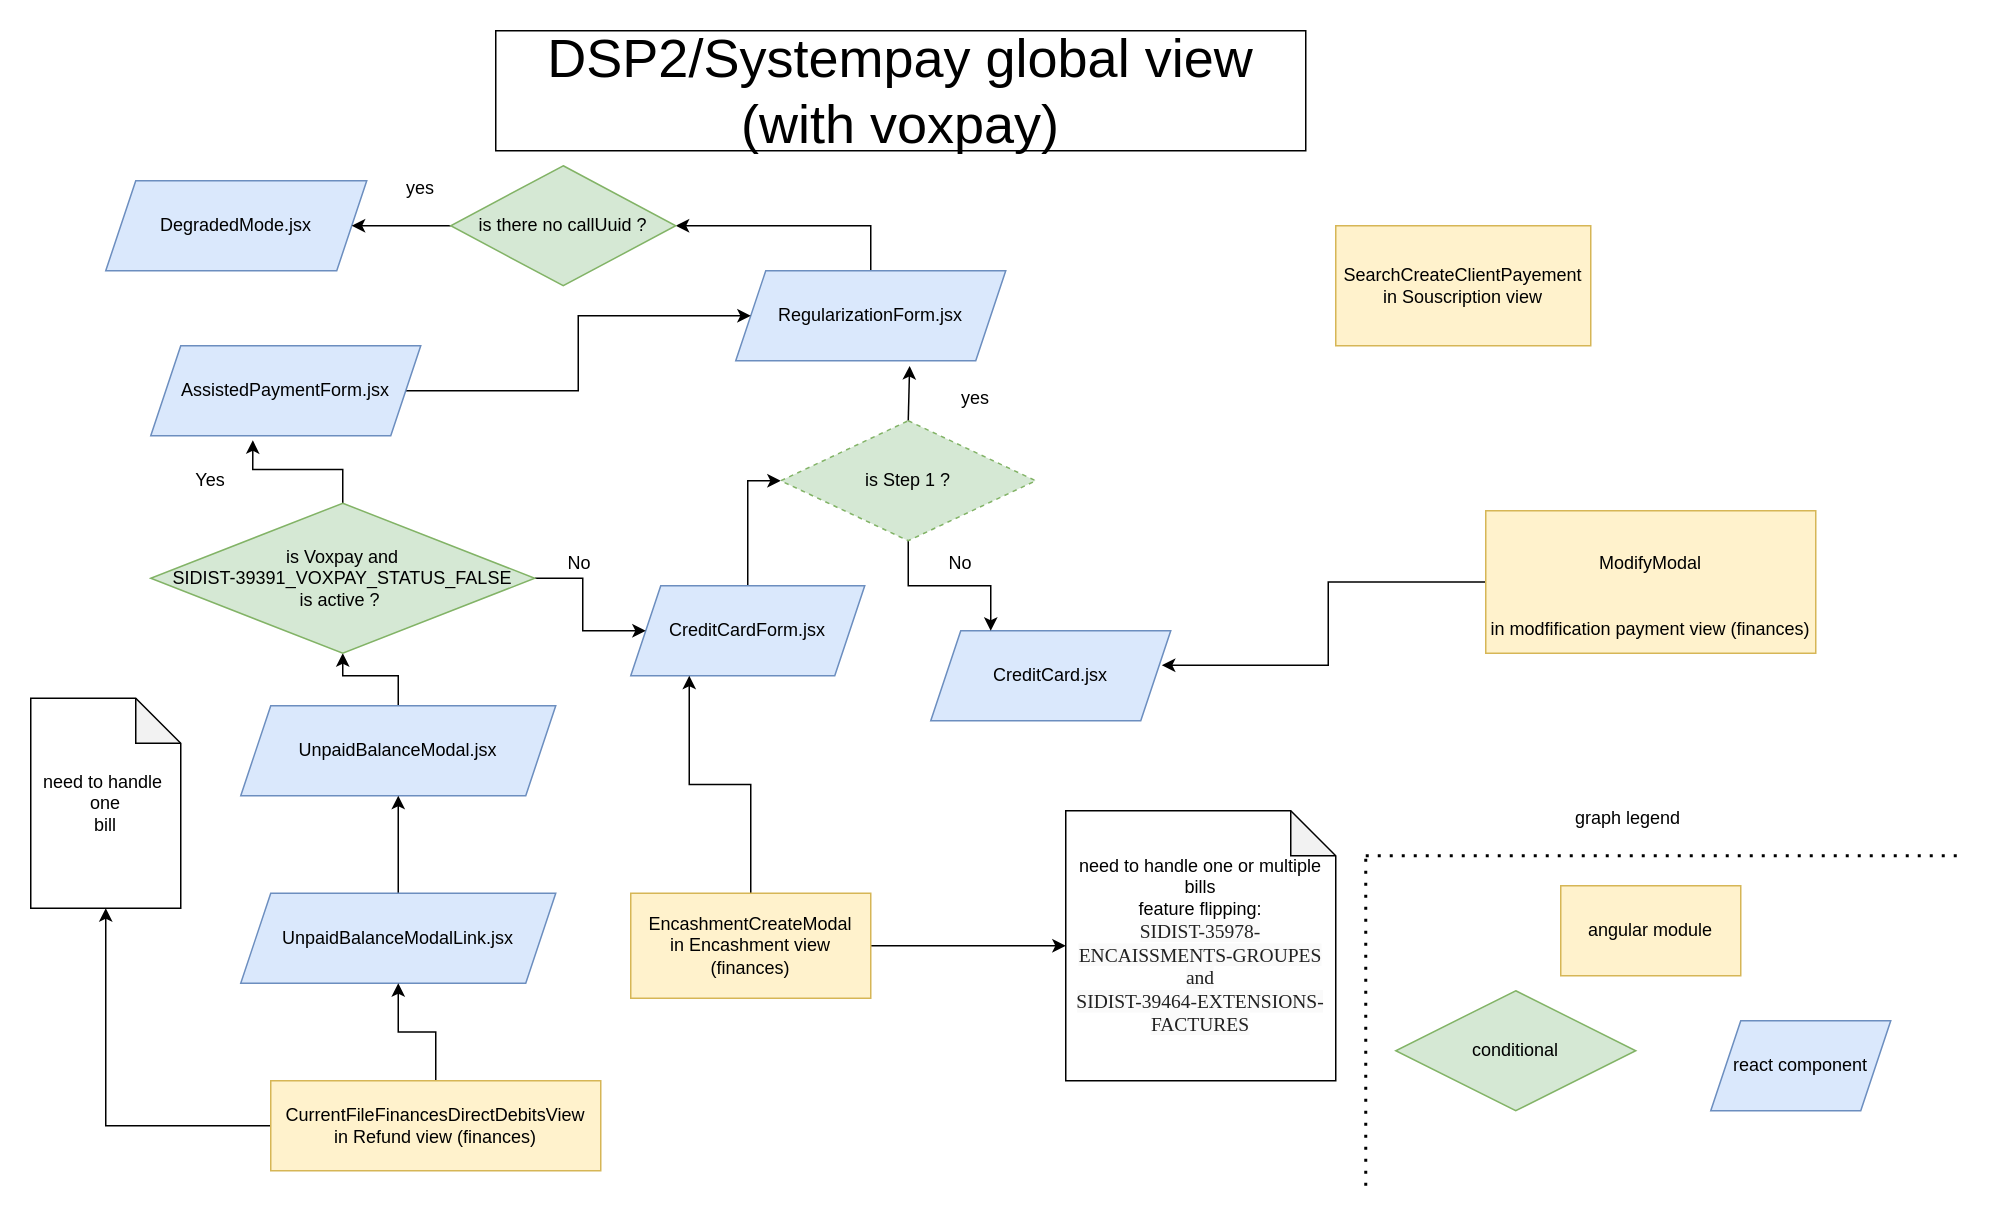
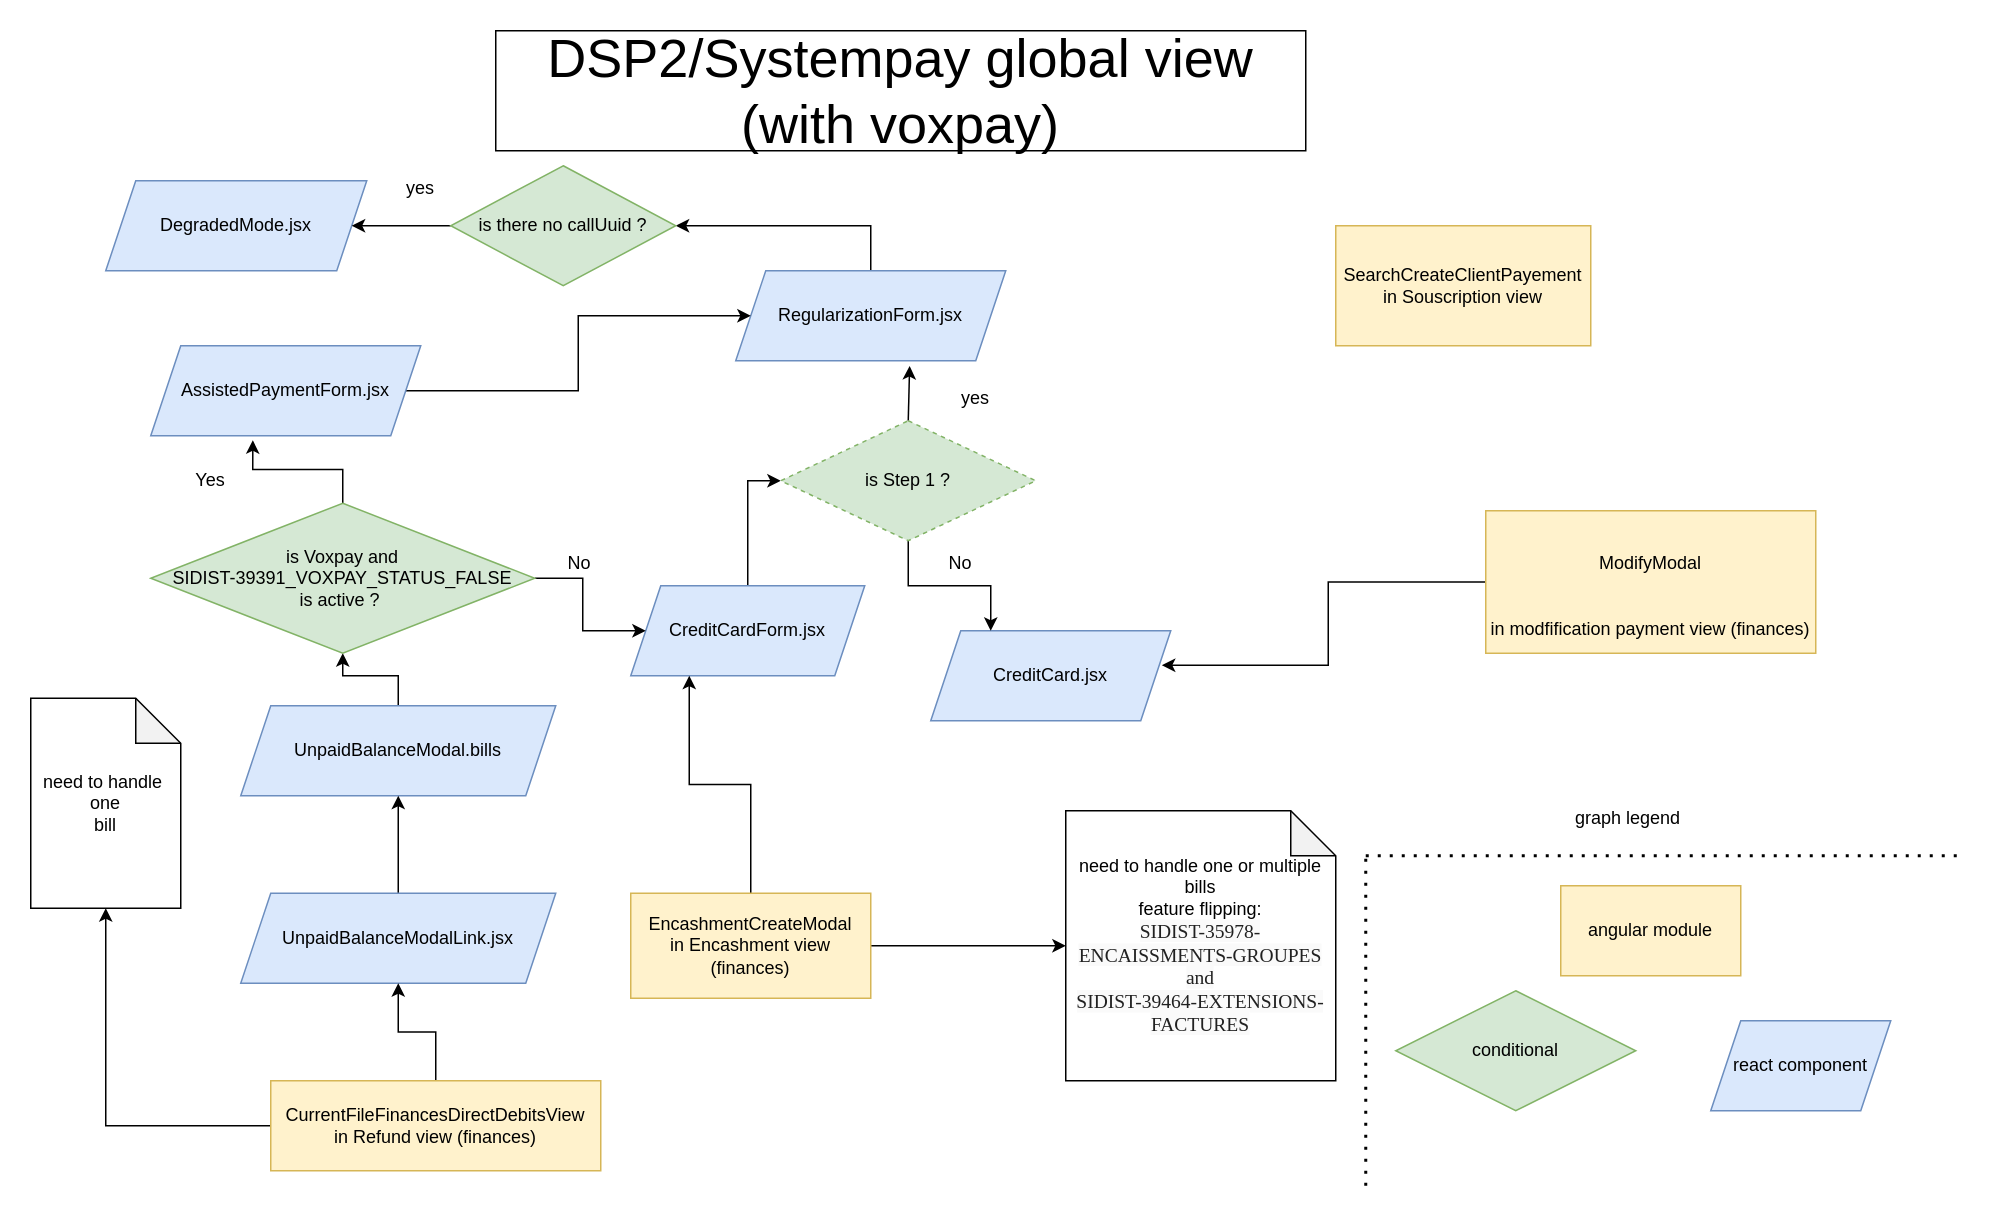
  <mxCell id="0" />
  <mxCell id="1" parent="0" />
  <mxCell id="2" value="SearchCreateClientPayement&lt;br&gt;in Souscription view&lt;br&gt;" style="rounded=0;whiteSpace=wrap;html=1;fillColor=#fff2cc;strokeColor=#d6b656;" vertex="1" parent="1"><mxGeometry x="890" y="150" width="170" height="80" as="geometry" /></mxCell>
  <mxCell id="3" value="CreditCard.jsx" style="shape=parallelogram;perimeter=parallelogramPerimeter;whiteSpace=wrap;html=1;fixedSize=1;fillColor=#dae8fc;strokeColor=#6c8ebf;" vertex="1" parent="1"><mxGeometry x="620" y="420" width="160" height="60" as="geometry" /></mxCell>
  <mxCell id="4" value="&lt;font style=&quot;font-size: 36px;&quot;&gt;DSP2/Systempay global view (with voxpay)&lt;/font&gt;" style="rounded=0;whiteSpace=wrap;html=1;" vertex="1" parent="1"><mxGeometry x="330" y="20" width="540" height="80" as="geometry" /></mxCell>
  <mxCell id="5" style="edgeStyle=orthogonalEdgeStyle;rounded=0;orthogonalLoop=1;jettySize=auto;html=1;exitX=0;exitY=0.5;exitDx=0;exitDy=0;entryX=0.963;entryY=0.383;entryDx=0;entryDy=0;entryPerimeter=0;fontSize=12;" edge="1" parent="1" source="6" target="3"><mxGeometry relative="1" as="geometry" /></mxCell>
  <mxCell id="6" value="&lt;font style=&quot;font-size: 12px;&quot;&gt;ModifyModal &lt;br&gt;in modfification payment view (finances)&lt;br&gt;&lt;/font&gt;" style="rounded=0;whiteSpace=wrap;html=1;fontSize=36;fillColor=#fff2cc;strokeColor=#d6b656;" vertex="1" parent="1"><mxGeometry x="990" y="340" width="220" height="95" as="geometry" /></mxCell>
  <mxCell id="7" style="edgeStyle=orthogonalEdgeStyle;rounded=0;orthogonalLoop=1;jettySize=auto;html=1;exitX=0.5;exitY=0;exitDx=0;exitDy=0;entryX=0;entryY=0.5;entryDx=0;entryDy=0;fontSize=12;" edge="1" parent="1" source="8" target="33"><mxGeometry relative="1" as="geometry" /></mxCell>
  <mxCell id="8" value="CreditCardForm.jsx" style="shape=parallelogram;perimeter=parallelogramPerimeter;whiteSpace=wrap;html=1;fixedSize=1;fontSize=12;fillColor=#dae8fc;strokeColor=#6c8ebf;" vertex="1" parent="1"><mxGeometry x="420" y="390" width="156" height="60" as="geometry" /></mxCell>
  <mxCell id="9" style="edgeStyle=orthogonalEdgeStyle;rounded=0;orthogonalLoop=1;jettySize=auto;html=1;exitX=0.5;exitY=0;exitDx=0;exitDy=0;entryX=0.5;entryY=1;entryDx=0;entryDy=0;fontSize=12;" edge="1" parent="1" source="10" target="38"><mxGeometry relative="1" as="geometry" /></mxCell>
- <mxCell id="10" value="UnpaidBalanceModal.jsx" style="shape=parallelogram;perimeter=parallelogramPerimeter;whiteSpace=wrap;html=1;fixedSize=1;fontSize=12;fillColor=#dae8fc;strokeColor=#6c8ebf;" vertex="1" parent="1"><mxGeometry x="160" y="470" width="210" height="60" as="geometry" /></mxCell>
+ <mxCell id="10" value="UnpaidBalanceModal.bills" style="shape=parallelogram;perimeter=parallelogramPerimeter;whiteSpace=wrap;html=1;fixedSize=1;fontSize=12;fillColor=#dae8fc;strokeColor=#6c8ebf;" vertex="1" parent="1"><mxGeometry x="160" y="470" width="210" height="60" as="geometry" /></mxCell>
  <mxCell id="11" style="edgeStyle=orthogonalEdgeStyle;rounded=0;orthogonalLoop=1;jettySize=auto;html=1;entryX=0.5;entryY=1;entryDx=0;entryDy=0;fontSize=12;" edge="1" parent="1" source="12" target="10"><mxGeometry relative="1" as="geometry" /></mxCell>
  <mxCell id="12" value="UnpaidBalanceModalLink.jsx" style="shape=parallelogram;perimeter=parallelogramPerimeter;whiteSpace=wrap;html=1;fixedSize=1;fontSize=12;fillColor=#dae8fc;strokeColor=#6c8ebf;" vertex="1" parent="1"><mxGeometry x="160" y="595" width="210" height="60" as="geometry" /></mxCell>
  <mxCell id="13" style="edgeStyle=orthogonalEdgeStyle;rounded=0;orthogonalLoop=1;jettySize=auto;html=1;exitX=0.5;exitY=0;exitDx=0;exitDy=0;entryX=0.5;entryY=1;entryDx=0;entryDy=0;fontSize=12;" edge="1" parent="1" source="15" target="12"><mxGeometry relative="1" as="geometry" /></mxCell>
  <mxCell id="14" style="edgeStyle=orthogonalEdgeStyle;rounded=0;orthogonalLoop=1;jettySize=auto;html=1;exitX=0;exitY=0.5;exitDx=0;exitDy=0;entryX=0.5;entryY=1;entryDx=0;entryDy=0;entryPerimeter=0;fontSize=12;" edge="1" parent="1" source="15" target="29"><mxGeometry relative="1" as="geometry" /></mxCell>
  <mxCell id="15" value="CurrentFileFinancesDirectDebitsView&lt;br&gt;in Refund view (finances)" style="rounded=0;whiteSpace=wrap;html=1;fontSize=12;fillColor=#fff2cc;strokeColor=#d6b656;" vertex="1" parent="1"><mxGeometry x="180" y="720" width="220" height="60" as="geometry" /></mxCell>
  <mxCell id="16" style="edgeStyle=orthogonalEdgeStyle;rounded=0;orthogonalLoop=1;jettySize=auto;html=1;exitX=0.5;exitY=0;exitDx=0;exitDy=0;entryX=0.25;entryY=1;entryDx=0;entryDy=0;fontSize=12;" edge="1" parent="1" source="18" target="8"><mxGeometry relative="1" as="geometry" /></mxCell>
  <mxCell id="17" style="edgeStyle=orthogonalEdgeStyle;rounded=0;orthogonalLoop=1;jettySize=auto;html=1;exitX=1;exitY=0.5;exitDx=0;exitDy=0;entryX=0;entryY=0.5;entryDx=0;entryDy=0;entryPerimeter=0;fontSize=12;" edge="1" parent="1" source="18" target="30"><mxGeometry relative="1" as="geometry" /></mxCell>
  <mxCell id="18" value="EncashmentCreateModal&lt;br&gt;in Encashment view (finances)" style="rounded=0;whiteSpace=wrap;html=1;fontSize=12;fillColor=#fff2cc;strokeColor=#d6b656;" vertex="1" parent="1"><mxGeometry x="420" y="595" width="160" height="70" as="geometry" /></mxCell>
  <mxCell id="19" style="edgeStyle=orthogonalEdgeStyle;rounded=0;orthogonalLoop=1;jettySize=auto;html=1;exitX=0.5;exitY=0;exitDx=0;exitDy=0;fontSize=12;" edge="1" parent="1" source="20" target="42"><mxGeometry relative="1" as="geometry" /></mxCell>
  <mxCell id="20" value="RegularizationForm.jsx" style="shape=parallelogram;perimeter=parallelogramPerimeter;whiteSpace=wrap;html=1;fixedSize=1;fontSize=12;fillColor=#dae8fc;strokeColor=#6c8ebf;" vertex="1" parent="1"><mxGeometry x="490" y="180" width="180" height="60" as="geometry" /></mxCell>
  <mxCell id="21" style="edgeStyle=orthogonalEdgeStyle;rounded=0;orthogonalLoop=1;jettySize=auto;html=1;exitX=1;exitY=0.5;exitDx=0;exitDy=0;entryX=0;entryY=0.5;entryDx=0;entryDy=0;fontSize=12;" edge="1" parent="1" source="22" target="20"><mxGeometry relative="1" as="geometry" /></mxCell>
  <mxCell id="22" value="AssistedPaymentForm.jsx" style="shape=parallelogram;perimeter=parallelogramPerimeter;whiteSpace=wrap;html=1;fixedSize=1;fontSize=12;fillColor=#dae8fc;strokeColor=#6c8ebf;" vertex="1" parent="1"><mxGeometry x="100" y="230" width="180" height="60" as="geometry" /></mxCell>
  <mxCell id="23" value="graph legend" style="text;html=1;strokeColor=none;fillColor=none;align=center;verticalAlign=middle;whiteSpace=wrap;rounded=0;fontSize=12;" vertex="1" parent="1"><mxGeometry x="1000" y="530" width="170" height="30" as="geometry" /></mxCell>
  <mxCell id="24" value="" style="endArrow=none;dashed=1;html=1;dashPattern=1 3;strokeWidth=2;rounded=0;fontSize=12;" edge="1" parent="1"><mxGeometry width="50" height="50" relative="1" as="geometry"><mxPoint x="910" y="570" as="sourcePoint" /><mxPoint x="1310" y="570" as="targetPoint" /><Array as="points"><mxPoint x="1140" y="570" /></Array></mxGeometry></mxCell>
  <mxCell id="25" value="" style="endArrow=none;dashed=1;html=1;dashPattern=1 3;strokeWidth=2;rounded=0;fontSize=12;" edge="1" parent="1"><mxGeometry width="50" height="50" relative="1" as="geometry"><mxPoint x="910" y="790" as="sourcePoint" /><mxPoint x="910" y="570" as="targetPoint" /></mxGeometry></mxCell>
  <mxCell id="26" value="angular module" style="rounded=0;whiteSpace=wrap;html=1;fontSize=12;fillColor=#fff2cc;strokeColor=#d6b656;" vertex="1" parent="1"><mxGeometry x="1040" y="590" width="120" height="60" as="geometry" /></mxCell>
  <mxCell id="27" value="react component" style="shape=parallelogram;perimeter=parallelogramPerimeter;whiteSpace=wrap;html=1;fixedSize=1;fontSize=12;fillColor=#dae8fc;strokeColor=#6c8ebf;" vertex="1" parent="1"><mxGeometry x="1140" y="680" width="120" height="60" as="geometry" /></mxCell>
  <mxCell id="28" value="DegradedMode.jsx" style="shape=parallelogram;perimeter=parallelogramPerimeter;whiteSpace=wrap;html=1;fixedSize=1;fontSize=12;fillColor=#dae8fc;strokeColor=#6c8ebf;" vertex="1" parent="1"><mxGeometry x="70" y="120" width="174" height="60" as="geometry" /></mxCell>
  <mxCell id="29" value="need to handle&amp;nbsp; one&lt;br&gt;bill" style="shape=note;whiteSpace=wrap;html=1;backgroundOutline=1;darkOpacity=0.05;fontSize=12;" vertex="1" parent="1"><mxGeometry x="20" y="465" width="100" height="140" as="geometry" /></mxCell>
  <mxCell id="30" value="need to handle one or multiple bills&lt;br&gt;feature flipping:&lt;br&gt;&lt;span style=&quot;color: rgba(0, 0, 0, 0.87); font-family: &amp;quot;Roboto Slab&amp;quot;, serif; font-size: 13px; text-align: left; background-color: rgb(250, 250, 250);&quot;&gt;SIDIST-35978-ENCAISSMENTS-GROUPES and&lt;br&gt;&lt;/span&gt;&lt;span style=&quot;color: rgba(0, 0, 0, 0.87); font-family: &amp;quot;Roboto Slab&amp;quot;, serif; font-size: 13px; text-align: left; background-color: rgb(250, 250, 250);&quot;&gt;SIDIST-39464-EXTENSIONS-FACTURES&lt;/span&gt;&lt;span style=&quot;color: rgba(0, 0, 0, 0.87); font-family: &amp;quot;Roboto Slab&amp;quot;, serif; font-size: 13px; text-align: left; background-color: rgb(250, 250, 250);&quot;&gt;&lt;br&gt;&lt;/span&gt;" style="shape=note;whiteSpace=wrap;html=1;backgroundOutline=1;darkOpacity=0.05;fontSize=12;" vertex="1" parent="1"><mxGeometry x="710" y="540" width="180" height="180" as="geometry" /></mxCell>
  <mxCell id="31" style="edgeStyle=orthogonalEdgeStyle;rounded=0;orthogonalLoop=1;jettySize=auto;html=1;exitX=0.5;exitY=0;exitDx=0;exitDy=0;entryX=0.644;entryY=1.058;entryDx=0;entryDy=0;entryPerimeter=0;fontSize=12;" edge="1" parent="1" source="33" target="20"><mxGeometry relative="1" as="geometry" /></mxCell>
  <mxCell id="32" style="edgeStyle=orthogonalEdgeStyle;rounded=0;orthogonalLoop=1;jettySize=auto;html=1;exitX=0.5;exitY=1;exitDx=0;exitDy=0;entryX=0.25;entryY=0;entryDx=0;entryDy=0;fontSize=12;" edge="1" parent="1" source="33" target="3"><mxGeometry relative="1" as="geometry" /></mxCell>
  <mxCell id="33" value="is Step 1 ?" style="rhombus;whiteSpace=wrap;html=1;fontSize=12;fillColor=#d5e8d4;strokeColor=#82b366;dashed=1;" vertex="1" parent="1"><mxGeometry x="520" y="280" width="170" height="80" as="geometry" /></mxCell>
  <mxCell id="34" value="No" style="text;html=1;strokeColor=none;fillColor=none;align=center;verticalAlign=middle;whiteSpace=wrap;rounded=0;fontSize=12;" vertex="1" parent="1"><mxGeometry x="610" y="360" width="60" height="30" as="geometry" /></mxCell>
  <mxCell id="35" value="yes" style="text;html=1;strokeColor=none;fillColor=none;align=center;verticalAlign=middle;whiteSpace=wrap;rounded=0;fontSize=12;" vertex="1" parent="1"><mxGeometry x="620" y="250" width="60" height="30" as="geometry" /></mxCell>
  <mxCell id="36" style="edgeStyle=orthogonalEdgeStyle;rounded=0;orthogonalLoop=1;jettySize=auto;html=1;exitX=1;exitY=0.5;exitDx=0;exitDy=0;fontSize=12;" edge="1" parent="1" source="38" target="8"><mxGeometry relative="1" as="geometry" /></mxCell>
  <mxCell id="37" style="edgeStyle=orthogonalEdgeStyle;rounded=0;orthogonalLoop=1;jettySize=auto;html=1;exitX=0.5;exitY=0;exitDx=0;exitDy=0;entryX=0.378;entryY=1.05;entryDx=0;entryDy=0;entryPerimeter=0;fontSize=12;" edge="1" parent="1" source="38" target="22"><mxGeometry relative="1" as="geometry" /></mxCell>
  <mxCell id="38" value="is Voxpay and &lt;br&gt;SIDIST-39391_VOXPAY_STATUS_FALSE&lt;br&gt;&lt;span style=&quot;background-color: initial; text-align: left;&quot;&gt;is active ?&amp;nbsp;&lt;/span&gt;" style="rhombus;whiteSpace=wrap;html=1;fontSize=12;fillColor=#d5e8d4;strokeColor=#82b366;" vertex="1" parent="1"><mxGeometry x="100" y="335" width="256" height="100" as="geometry" /></mxCell>
  <mxCell id="39" value="No" style="text;html=1;strokeColor=none;fillColor=none;align=center;verticalAlign=middle;whiteSpace=wrap;rounded=0;fontSize=12;" vertex="1" parent="1"><mxGeometry x="356" y="360" width="60" height="30" as="geometry" /></mxCell>
  <mxCell id="40" value="Yes" style="text;html=1;strokeColor=none;fillColor=none;align=center;verticalAlign=middle;whiteSpace=wrap;rounded=0;fontSize=12;" vertex="1" parent="1"><mxGeometry x="110" y="305" width="60" height="30" as="geometry" /></mxCell>
  <mxCell id="41" style="edgeStyle=orthogonalEdgeStyle;rounded=0;orthogonalLoop=1;jettySize=auto;html=1;exitX=0;exitY=0.5;exitDx=0;exitDy=0;entryX=1;entryY=0.5;entryDx=0;entryDy=0;fontSize=12;" edge="1" parent="1" source="42" target="28"><mxGeometry relative="1" as="geometry" /></mxCell>
  <mxCell id="42" value="is there no callUuid ?" style="rhombus;whiteSpace=wrap;html=1;fontSize=12;fillColor=#d5e8d4;strokeColor=#82b366;" vertex="1" parent="1"><mxGeometry x="300" y="110" width="150" height="80" as="geometry" /></mxCell>
  <mxCell id="43" value="yes" style="text;html=1;strokeColor=none;fillColor=none;align=center;verticalAlign=middle;whiteSpace=wrap;rounded=0;fontSize=12;" vertex="1" parent="1"><mxGeometry x="250" y="110" width="60" height="30" as="geometry" /></mxCell>
  <mxCell id="44" value="conditional" style="rhombus;whiteSpace=wrap;html=1;fontSize=12;fillColor=#d5e8d4;strokeColor=#82b366;" vertex="1" parent="1"><mxGeometry x="930" y="660" width="160" height="80" as="geometry" /></mxCell>
